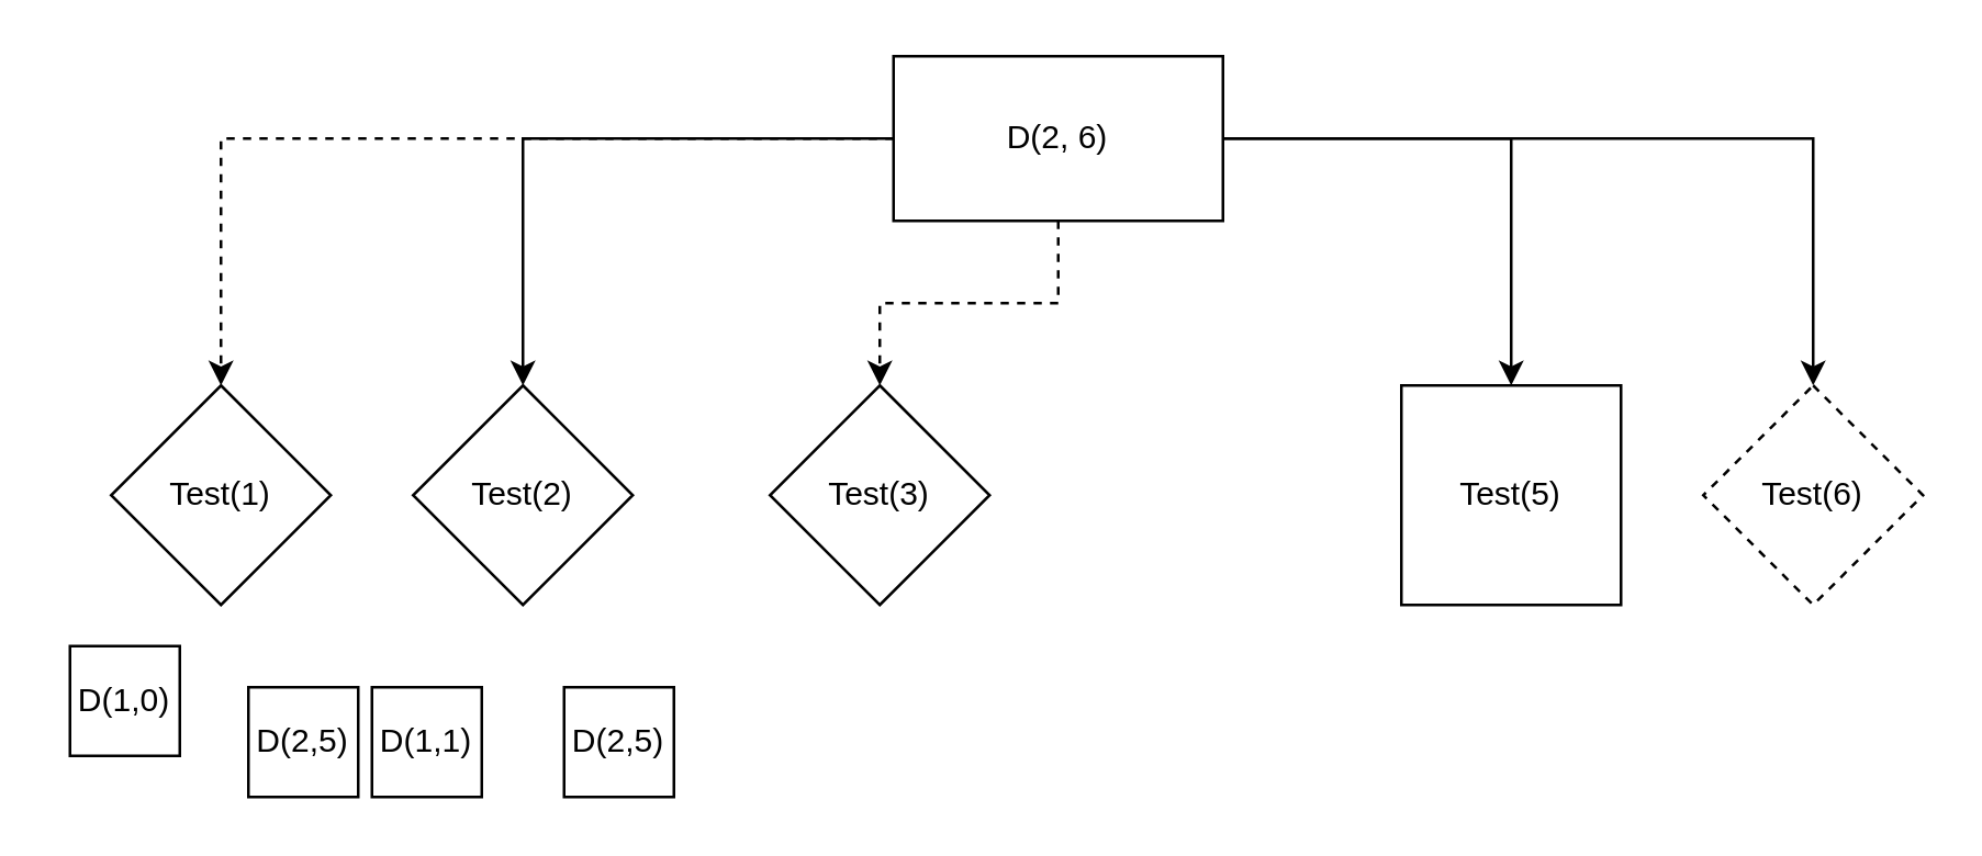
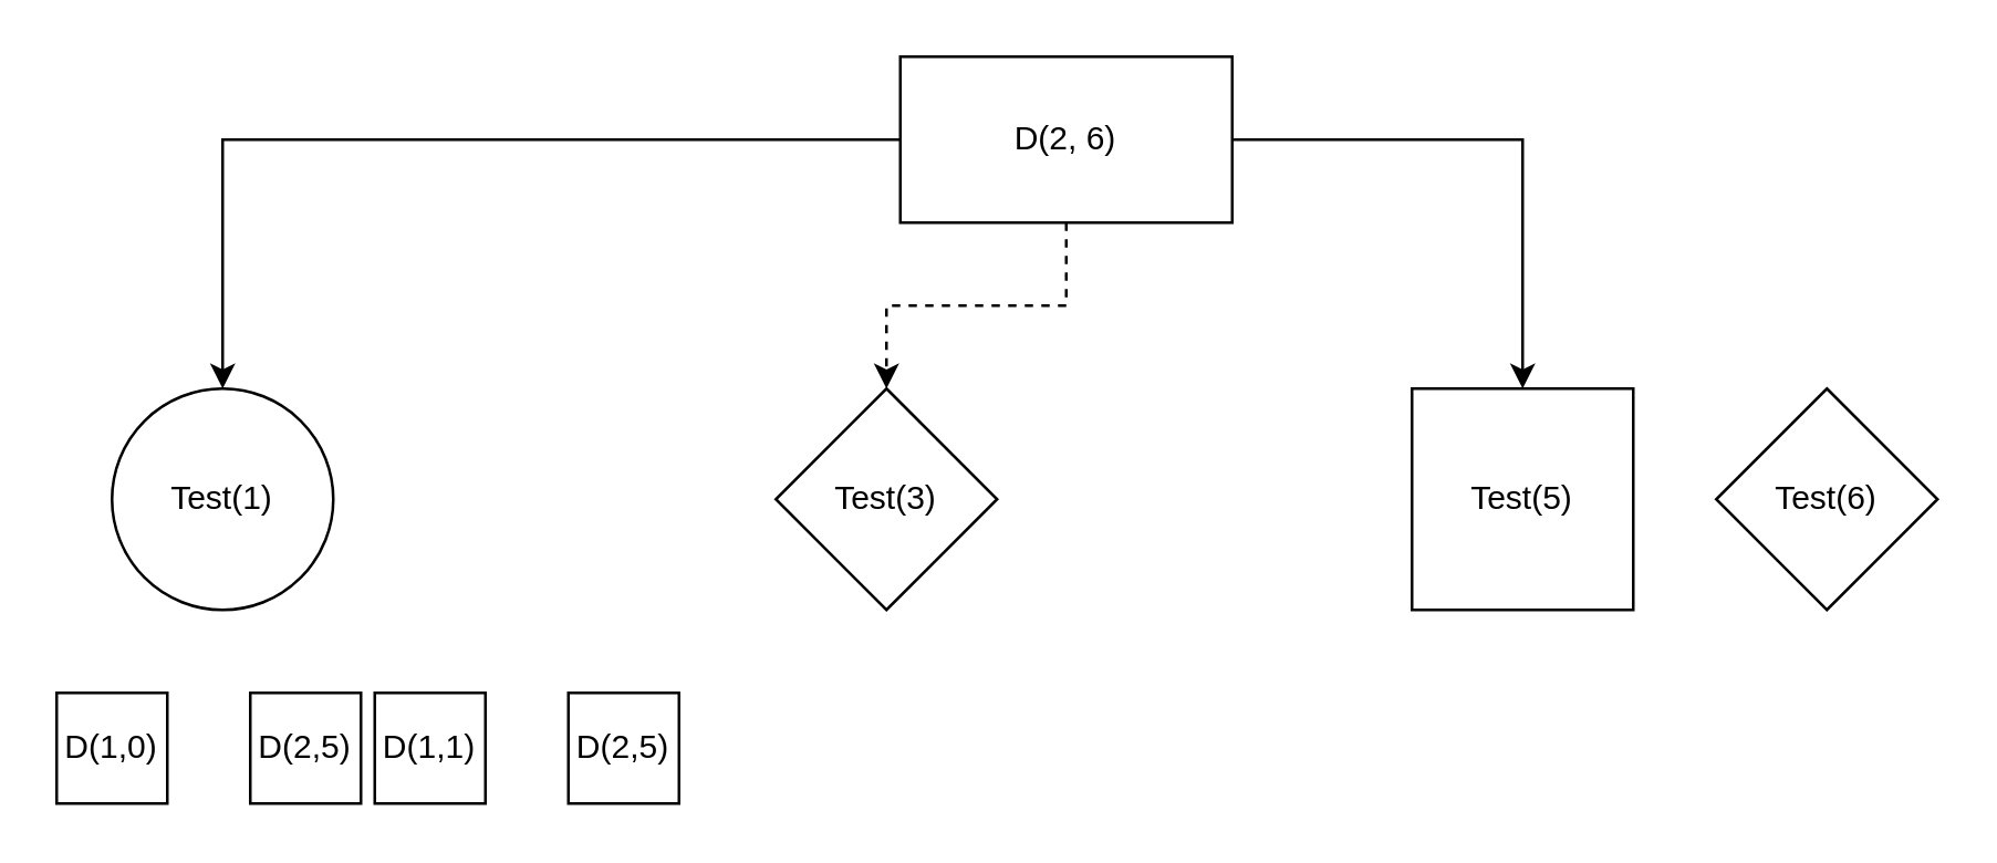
  <mxCell id="0" />
  <mxCell id="1" parent="0" />
- <mxCell id="2" style="edgeStyle=orthogonalEdgeStyle;rounded=0;orthogonalLoop=1;jettySize=auto;html=1;dashed=1;" edge="1" parent="1" source="7" target="8"><mxGeometry relative="1" as="geometry" /></mxCell>
- <mxCell id="3" style="edgeStyle=orthogonalEdgeStyle;rounded=0;orthogonalLoop=1;jettySize=auto;html=1;entryX=0.5;entryY=0;entryDx=0;entryDy=0;" edge="1" parent="1" source="7" target="9"><mxGeometry relative="1" as="geometry" /></mxCell>
+ <mxCell id="2" style="edgeStyle=orthogonalEdgeStyle;rounded=0;orthogonalLoop=1;jettySize=auto;html=1;" edge="1" parent="1" source="7" target="8"><mxGeometry relative="1" as="geometry" /></mxCell>
  <mxCell id="4" style="edgeStyle=orthogonalEdgeStyle;rounded=0;orthogonalLoop=1;jettySize=auto;html=1;entryX=0.5;entryY=0;entryDx=0;entryDy=0;dashed=1;" edge="1" parent="1" source="7" target="10"><mxGeometry relative="1" as="geometry" /></mxCell>
  <mxCell id="5" style="edgeStyle=orthogonalEdgeStyle;rounded=0;orthogonalLoop=1;jettySize=auto;html=1;exitX=1;exitY=0.5;exitDx=0;exitDy=0;" edge="1" parent="1" source="7" target="11"><mxGeometry relative="1" as="geometry" /></mxCell>
- <mxCell id="6" style="edgeStyle=orthogonalEdgeStyle;rounded=0;orthogonalLoop=1;jettySize=auto;html=1;" edge="1" parent="1" source="7" target="12"><mxGeometry relative="1" as="geometry" /></mxCell>
  <mxCell id="7" value="D(2, 6)" style="rounded=0;whiteSpace=wrap;html=1;" vertex="1" parent="1"><mxGeometry x="325" y="20" width="120" height="60" as="geometry" /></mxCell>
- <mxCell id="8" value="Test(1)" style="rhombus;whiteSpace=wrap;html=1;" vertex="1" parent="1"><mxGeometry x="40" y="140" width="80" height="80" as="geometry" /></mxCell>
- <mxCell id="9" value="Test(2)" style="rhombus;whiteSpace=wrap;html=1;" vertex="1" parent="1"><mxGeometry x="150" y="140" width="80" height="80" as="geometry" /></mxCell>
+ <mxCell id="8" value="Test(1)" style="ellipse;whiteSpace=wrap;html=1;" vertex="1" parent="1"><mxGeometry x="40" y="140" width="80" height="80" as="geometry" /></mxCell>
  <mxCell id="10" value="Test(3)" style="rhombus;whiteSpace=wrap;html=1;" vertex="1" parent="1"><mxGeometry x="280" y="140" width="80" height="80" as="geometry" /></mxCell>
  <mxCell id="11" value="Test(5)" style="whiteSpace=wrap;html=1;rounded=0;" vertex="1" parent="1"><mxGeometry x="510" y="140" width="80" height="80" as="geometry" /></mxCell>
- <mxCell id="12" value="Test(6)" style="rhombus;whiteSpace=wrap;html=1;dashed=1;" vertex="1" parent="1"><mxGeometry x="620" y="140" width="80" height="80" as="geometry" /></mxCell>
- <mxCell id="13" value="D(1,0)" style="rounded=0;whiteSpace=wrap;html=1;" vertex="1" parent="1"><mxGeometry x="25" y="235" width="40" height="40" as="geometry" /></mxCell>
+ <mxCell id="12" value="Test(6)" style="rhombus;whiteSpace=wrap;html=1;" vertex="1" parent="1"><mxGeometry x="620" y="140" width="80" height="80" as="geometry" /></mxCell>
+ <mxCell id="13" value="D(1,0)" style="rounded=0;whiteSpace=wrap;html=1;" vertex="1" parent="1"><mxGeometry y="250" width="40" height="40" as="geometry" x="20" /></mxCell>
  <mxCell id="14" value="D(2,5)" style="rounded=0;whiteSpace=wrap;html=1;" vertex="1" parent="1"><mxGeometry x="90" y="250" width="40" height="40" as="geometry" /></mxCell>
  <mxCell id="15" value="D(1,1)" style="rounded=0;whiteSpace=wrap;html=1;" vertex="1" parent="1"><mxGeometry x="135" y="250" width="40" height="40" as="geometry" /></mxCell>
  <mxCell id="16" value="D(2,5)" style="rounded=0;whiteSpace=wrap;html=1;" vertex="1" parent="1"><mxGeometry x="205" y="250" width="40" height="40" as="geometry" /></mxCell>
